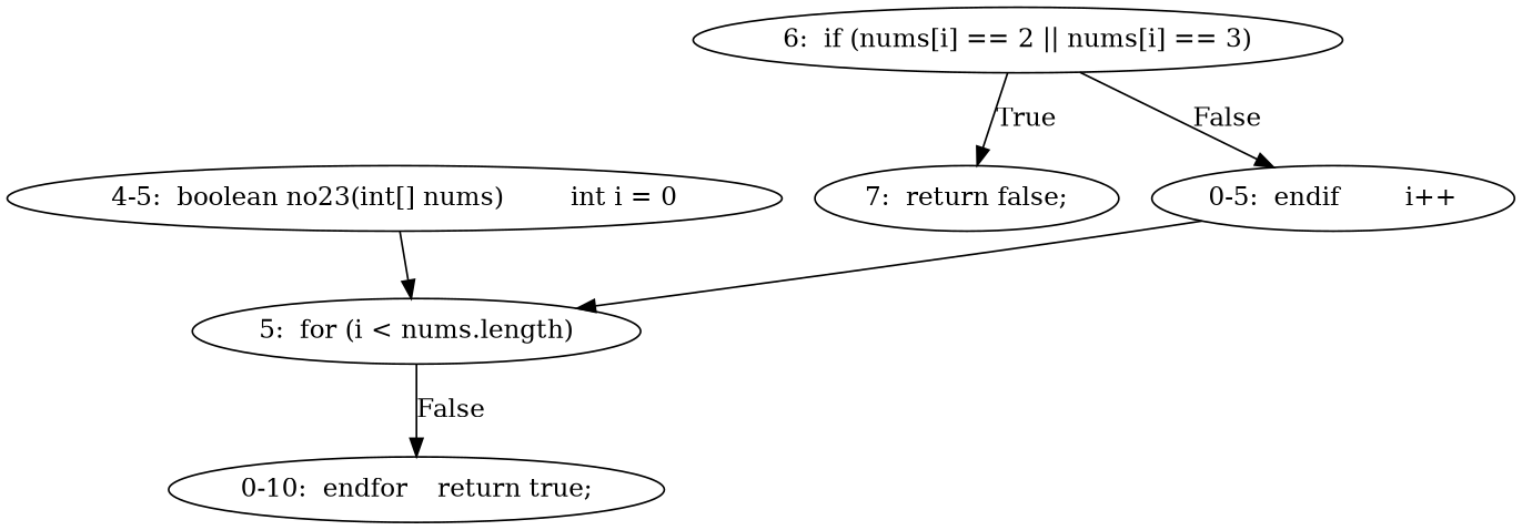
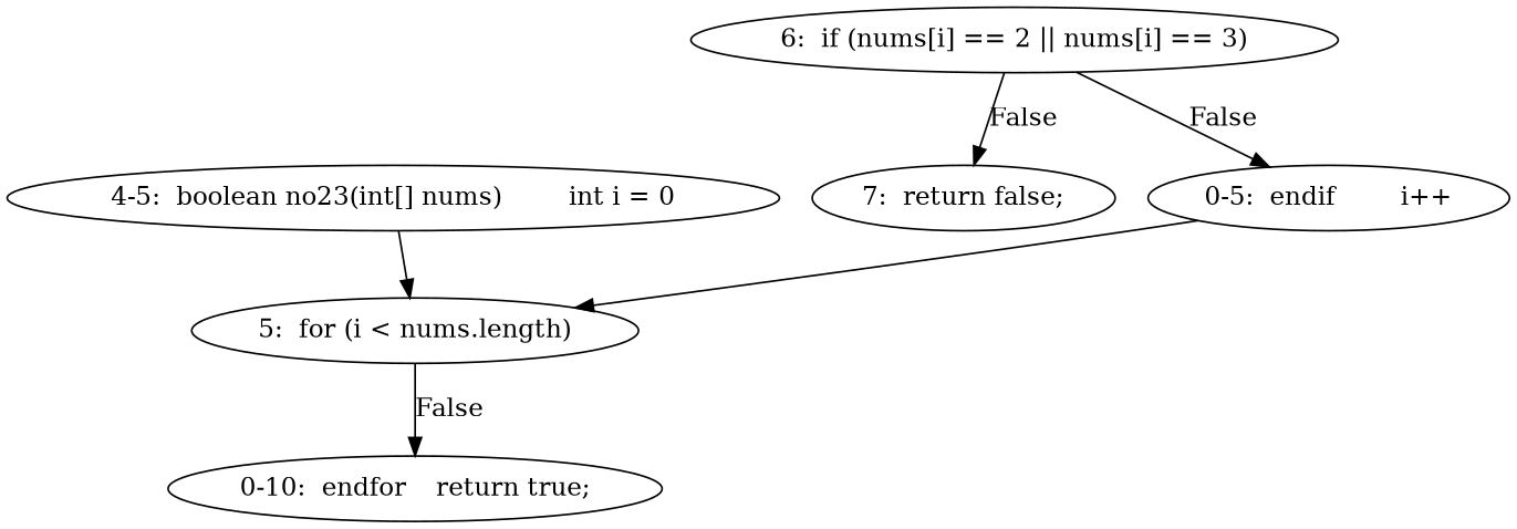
  digraph {
    n1 [label="4-5:  boolean no23(int[] nums)	int i = 0"]
    n2 [label="5:  for (i < nums.length)"]
    n3 [label="0-10:  endfor	return true;"]
    n4 [label="6:  if (nums[i] == 2 || nums[i] == 3)"]
    n5 [label="7:  return false;"]
    n6 [label="0-5:  endif	i++"]
    n1 -> n2
    n2 -> n3 [label=False]
-   n4 -> n5 [label=True]
+   n4 -> n5 [label=False]
    n4 -> n6 [label=False]
    n6 -> n2
  }
